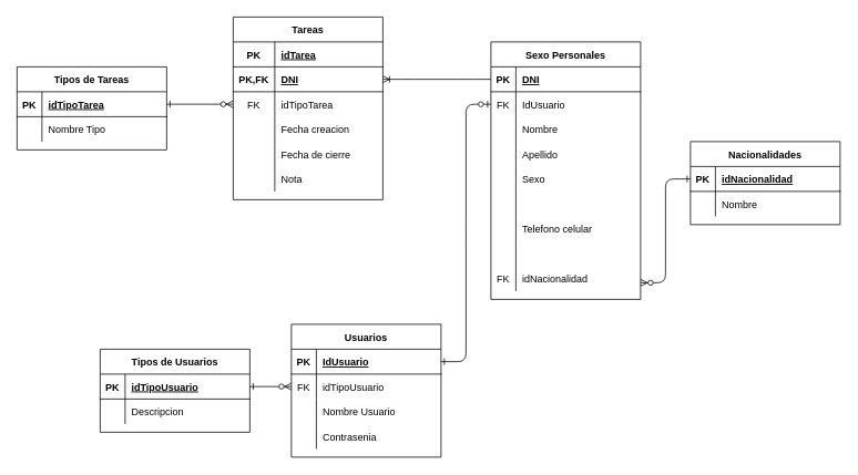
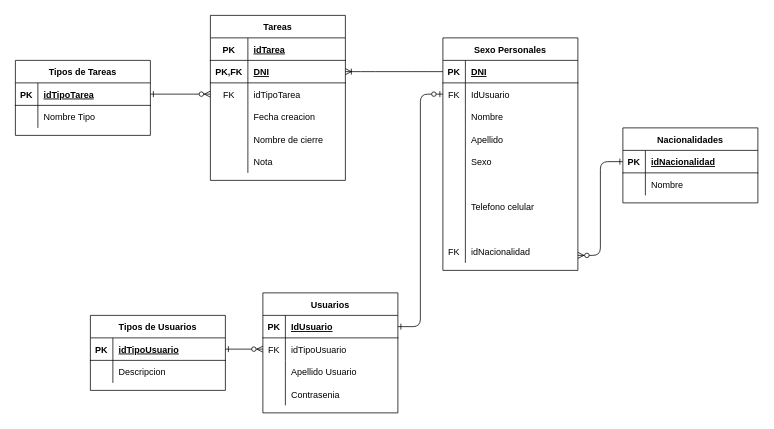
  <mxCell id="0" />
  <mxCell id="1" parent="0" />
  <mxCell id="2" value="Usuarios" style="shape=table;startSize=30;container=1;collapsible=1;childLayout=tableLayout;fixedRows=1;rowLines=0;fontStyle=1;align=center;resizeLast=1;" parent="1" vertex="1"><mxGeometry x="350" y="390" width="180" height="160" as="geometry" /></mxCell>
  <mxCell id="3" value="" style="shape=partialRectangle;collapsible=0;dropTarget=0;pointerEvents=0;fillColor=none;top=0;left=0;bottom=1;right=0;points=[[0,0.5],[1,0.5]];portConstraint=eastwest;" parent="2" vertex="1"><mxGeometry y="30" width="180" height="30" as="geometry" /></mxCell>
  <mxCell id="4" value="PK" style="shape=partialRectangle;connectable=0;fillColor=none;top=0;left=0;bottom=0;right=0;fontStyle=1;overflow=hidden;" parent="3" vertex="1"><mxGeometry width="30" height="30" as="geometry" /></mxCell>
  <mxCell id="5" value="IdUsuario" style="shape=partialRectangle;connectable=0;fillColor=none;top=0;left=0;bottom=0;right=0;align=left;spacingLeft=6;fontStyle=5;overflow=hidden;" parent="3" vertex="1"><mxGeometry x="30" width="150" height="30" as="geometry" /></mxCell>
  <mxCell id="6" value="" style="shape=partialRectangle;collapsible=0;dropTarget=0;pointerEvents=0;fillColor=none;top=0;left=0;bottom=0;right=0;points=[[0,0.5],[1,0.5]];portConstraint=eastwest;" parent="2" vertex="1"><mxGeometry y="60" width="180" height="30" as="geometry" /></mxCell>
  <mxCell id="7" value="FK" style="shape=partialRectangle;connectable=0;fillColor=none;top=0;left=0;bottom=0;right=0;editable=1;overflow=hidden;" parent="6" vertex="1"><mxGeometry width="30" height="30" as="geometry" /></mxCell>
  <mxCell id="8" value="idTipoUsuario" style="shape=partialRectangle;connectable=0;fillColor=none;top=0;left=0;bottom=0;right=0;align=left;spacingLeft=6;overflow=hidden;" parent="6" vertex="1"><mxGeometry x="30" width="150" height="30" as="geometry" /></mxCell>
  <mxCell id="9" value="" style="shape=partialRectangle;collapsible=0;dropTarget=0;pointerEvents=0;fillColor=none;top=0;left=0;bottom=0;right=0;points=[[0,0.5],[1,0.5]];portConstraint=eastwest;" parent="2" vertex="1"><mxGeometry y="90" width="180" height="30" as="geometry" /></mxCell>
  <mxCell id="10" value="" style="shape=partialRectangle;connectable=0;fillColor=none;top=0;left=0;bottom=0;right=0;editable=1;overflow=hidden;" parent="9" vertex="1"><mxGeometry width="30" height="30" as="geometry" /></mxCell>
- <mxCell id="11" value="Nombre Usuario" style="shape=partialRectangle;connectable=0;fillColor=none;top=0;left=0;bottom=0;right=0;align=left;spacingLeft=6;overflow=hidden;" parent="9" vertex="1"><mxGeometry x="30" width="150" height="30" as="geometry" /></mxCell>
+ <mxCell id="11" value="Apellido Usuario" style="shape=partialRectangle;connectable=0;fillColor=none;top=0;left=0;bottom=0;right=0;align=left;spacingLeft=6;overflow=hidden;" parent="9" vertex="1"><mxGeometry x="30" width="150" height="30" as="geometry" /></mxCell>
  <mxCell id="12" value="" style="shape=partialRectangle;collapsible=0;dropTarget=0;pointerEvents=0;fillColor=none;top=0;left=0;bottom=0;right=0;points=[[0,0.5],[1,0.5]];portConstraint=eastwest;" parent="2" vertex="1"><mxGeometry y="120" width="180" height="30" as="geometry" /></mxCell>
  <mxCell id="13" value="" style="shape=partialRectangle;connectable=0;fillColor=none;top=0;left=0;bottom=0;right=0;editable=1;overflow=hidden;" parent="12" vertex="1"><mxGeometry width="30" height="30" as="geometry" /></mxCell>
  <mxCell id="14" value="Contrasenia" style="shape=partialRectangle;connectable=0;fillColor=none;top=0;left=0;bottom=0;right=0;align=left;spacingLeft=6;overflow=hidden;" parent="12" vertex="1"><mxGeometry x="30" width="150" height="30" as="geometry" /></mxCell>
  <mxCell id="15" value="Sexo Personales" style="shape=table;startSize=30;container=1;collapsible=1;childLayout=tableLayout;fixedRows=1;rowLines=0;fontStyle=1;align=center;resizeLast=1;" parent="1" vertex="1"><mxGeometry x="590" y="50" width="180" height="310" as="geometry" /></mxCell>
  <mxCell id="16" value="" style="shape=partialRectangle;collapsible=0;dropTarget=0;pointerEvents=0;fillColor=none;top=0;left=0;bottom=1;right=0;points=[[0,0.5],[1,0.5]];portConstraint=eastwest;" parent="15" vertex="1"><mxGeometry y="30" width="180" height="30" as="geometry" /></mxCell>
  <mxCell id="17" value="PK" style="shape=partialRectangle;connectable=0;fillColor=none;top=0;left=0;bottom=0;right=0;fontStyle=1;overflow=hidden;" parent="16" vertex="1"><mxGeometry width="30" height="30" as="geometry" /></mxCell>
  <mxCell id="18" value="DNI" style="shape=partialRectangle;connectable=0;fillColor=none;top=0;left=0;bottom=0;right=0;align=left;spacingLeft=6;fontStyle=5;overflow=hidden;" parent="16" vertex="1"><mxGeometry x="30" width="150" height="30" as="geometry" /></mxCell>
  <mxCell id="19" value="" style="shape=partialRectangle;collapsible=0;dropTarget=0;pointerEvents=0;fillColor=none;top=0;left=0;bottom=0;right=0;points=[[0,0.5],[1,0.5]];portConstraint=eastwest;" parent="15" vertex="1"><mxGeometry y="60" width="180" height="30" as="geometry" /></mxCell>
  <mxCell id="20" value="FK" style="shape=partialRectangle;connectable=0;fillColor=none;top=0;left=0;bottom=0;right=0;editable=1;overflow=hidden;" parent="19" vertex="1"><mxGeometry width="30" height="30" as="geometry" /></mxCell>
  <mxCell id="21" value="IdUsuario" style="shape=partialRectangle;connectable=0;fillColor=none;top=0;left=0;bottom=0;right=0;align=left;spacingLeft=6;overflow=hidden;" parent="19" vertex="1"><mxGeometry x="30" width="150" height="30" as="geometry" /></mxCell>
  <mxCell id="22" value="" style="shape=partialRectangle;collapsible=0;dropTarget=0;pointerEvents=0;fillColor=none;top=0;left=0;bottom=0;right=0;points=[[0,0.5],[1,0.5]];portConstraint=eastwest;" parent="15" vertex="1"><mxGeometry y="90" width="180" height="30" as="geometry" /></mxCell>
  <mxCell id="23" value="" style="shape=partialRectangle;connectable=0;fillColor=none;top=0;left=0;bottom=0;right=0;editable=1;overflow=hidden;" parent="22" vertex="1"><mxGeometry width="30" height="30" as="geometry" /></mxCell>
  <mxCell id="24" value="Nombre" style="shape=partialRectangle;connectable=0;fillColor=none;top=0;left=0;bottom=0;right=0;align=left;spacingLeft=6;overflow=hidden;" parent="22" vertex="1"><mxGeometry x="30" width="150" height="30" as="geometry" /></mxCell>
  <mxCell id="25" value="" style="shape=partialRectangle;collapsible=0;dropTarget=0;pointerEvents=0;fillColor=none;top=0;left=0;bottom=0;right=0;points=[[0,0.5],[1,0.5]];portConstraint=eastwest;" parent="15" vertex="1"><mxGeometry y="120" width="180" height="30" as="geometry" /></mxCell>
  <mxCell id="26" value="" style="shape=partialRectangle;connectable=0;fillColor=none;top=0;left=0;bottom=0;right=0;editable=1;overflow=hidden;" parent="25" vertex="1"><mxGeometry width="30" height="30" as="geometry" /></mxCell>
  <mxCell id="27" value="Apellido" style="shape=partialRectangle;connectable=0;fillColor=none;top=0;left=0;bottom=0;right=0;align=left;spacingLeft=6;overflow=hidden;" parent="25" vertex="1"><mxGeometry x="30" width="150" height="30" as="geometry" /></mxCell>
  <mxCell id="28" value="" style="shape=partialRectangle;collapsible=0;dropTarget=0;pointerEvents=0;fillColor=none;top=0;left=0;bottom=0;right=0;points=[[0,0.5],[1,0.5]];portConstraint=eastwest;" parent="15" vertex="1"><mxGeometry y="150" width="180" height="30" as="geometry" /></mxCell>
  <mxCell id="29" value="" style="shape=partialRectangle;connectable=0;fillColor=none;top=0;left=0;bottom=0;right=0;editable=1;overflow=hidden;" parent="28" vertex="1"><mxGeometry width="30" height="30" as="geometry" /></mxCell>
  <mxCell id="30" value="Sexo" style="shape=partialRectangle;connectable=0;fillColor=none;top=0;left=0;bottom=0;right=0;align=left;spacingLeft=6;overflow=hidden;" parent="28" vertex="1"><mxGeometry x="30" width="150" height="30" as="geometry" /></mxCell>
  <mxCell id="31" value="" style="shape=partialRectangle;collapsible=0;dropTarget=0;pointerEvents=0;fillColor=none;top=0;left=0;bottom=0;right=0;points=[[0,0.5],[1,0.5]];portConstraint=eastwest;" parent="15" vertex="1"><mxGeometry y="180" width="180" height="30" as="geometry" /></mxCell>
  <mxCell id="32" value="" style="shape=partialRectangle;connectable=0;fillColor=none;top=0;left=0;bottom=0;right=0;editable=1;overflow=hidden;" parent="31" vertex="1"><mxGeometry width="30" height="30" as="geometry" /></mxCell>
  <mxCell id="33" value="" style="shape=partialRectangle;collapsible=0;dropTarget=0;pointerEvents=0;fillColor=none;top=0;left=0;bottom=0;right=0;points=[[0,0.5],[1,0.5]];portConstraint=eastwest;" parent="15" vertex="1"><mxGeometry y="210" width="180" height="30" as="geometry" /></mxCell>
  <mxCell id="34" value="" style="shape=partialRectangle;connectable=0;fillColor=none;top=0;left=0;bottom=0;right=0;editable=1;overflow=hidden;" parent="33" vertex="1"><mxGeometry width="30" height="30" as="geometry" /></mxCell>
  <mxCell id="35" value="Telefono celular" style="shape=partialRectangle;connectable=0;fillColor=none;top=0;left=0;bottom=0;right=0;align=left;spacingLeft=6;overflow=hidden;" parent="33" vertex="1"><mxGeometry x="30" width="150" height="30" as="geometry" /></mxCell>
  <mxCell id="36" value="" style="shape=partialRectangle;collapsible=0;dropTarget=0;pointerEvents=0;fillColor=none;top=0;left=0;bottom=0;right=0;points=[[0,0.5],[1,0.5]];portConstraint=eastwest;" parent="15" vertex="1"><mxGeometry y="240" width="180" height="30" as="geometry" /></mxCell>
  <mxCell id="37" value="" style="shape=partialRectangle;connectable=0;fillColor=none;top=0;left=0;bottom=0;right=0;editable=1;overflow=hidden;" parent="36" vertex="1"><mxGeometry width="30" height="30" as="geometry" /></mxCell>
  <mxCell id="38" value="" style="shape=partialRectangle;collapsible=0;dropTarget=0;pointerEvents=0;fillColor=none;top=0;left=0;bottom=0;right=0;points=[[0,0.5],[1,0.5]];portConstraint=eastwest;" parent="15" vertex="1"><mxGeometry y="270" width="180" height="30" as="geometry" /></mxCell>
  <mxCell id="39" value="FK" style="shape=partialRectangle;connectable=0;fillColor=none;top=0;left=0;bottom=0;right=0;editable=1;overflow=hidden;" parent="38" vertex="1"><mxGeometry width="30" height="30" as="geometry" /></mxCell>
  <mxCell id="40" value="idNacionalidad" style="shape=partialRectangle;connectable=0;fillColor=none;top=0;left=0;bottom=0;right=0;align=left;spacingLeft=6;overflow=hidden;" parent="38" vertex="1"><mxGeometry x="30" width="150" height="30" as="geometry" /></mxCell>
  <mxCell id="41" value="Nacionalidades" style="shape=table;startSize=30;container=1;collapsible=1;childLayout=tableLayout;fixedRows=1;rowLines=0;fontStyle=1;align=center;resizeLast=1;" parent="1" vertex="1"><mxGeometry x="830" y="170" width="180" height="100" as="geometry" /></mxCell>
  <mxCell id="42" value="" style="shape=partialRectangle;collapsible=0;dropTarget=0;pointerEvents=0;fillColor=none;top=0;left=0;bottom=1;right=0;points=[[0,0.5],[1,0.5]];portConstraint=eastwest;" parent="41" vertex="1"><mxGeometry y="30" width="180" height="30" as="geometry" /></mxCell>
  <mxCell id="43" value="PK" style="shape=partialRectangle;connectable=0;fillColor=none;top=0;left=0;bottom=0;right=0;fontStyle=1;overflow=hidden;" parent="42" vertex="1"><mxGeometry width="30" height="30" as="geometry" /></mxCell>
  <mxCell id="44" value="idNacionalidad" style="shape=partialRectangle;connectable=0;fillColor=none;top=0;left=0;bottom=0;right=0;align=left;spacingLeft=6;fontStyle=5;overflow=hidden;" parent="42" vertex="1"><mxGeometry x="30" width="150" height="30" as="geometry" /></mxCell>
  <mxCell id="45" value="" style="shape=partialRectangle;collapsible=0;dropTarget=0;pointerEvents=0;fillColor=none;top=0;left=0;bottom=0;right=0;points=[[0,0.5],[1,0.5]];portConstraint=eastwest;" parent="41" vertex="1"><mxGeometry y="60" width="180" height="30" as="geometry" /></mxCell>
  <mxCell id="46" value="" style="shape=partialRectangle;connectable=0;fillColor=none;top=0;left=0;bottom=0;right=0;editable=1;overflow=hidden;" parent="45" vertex="1"><mxGeometry width="30" height="30" as="geometry" /></mxCell>
  <mxCell id="47" value="Nombre" style="shape=partialRectangle;connectable=0;fillColor=none;top=0;left=0;bottom=0;right=0;align=left;spacingLeft=6;overflow=hidden;" parent="45" vertex="1"><mxGeometry x="30" width="150" height="30" as="geometry" /></mxCell>
  <mxCell id="48" value="Tipos de Usuarios" style="shape=table;startSize=30;container=1;collapsible=1;childLayout=tableLayout;fixedRows=1;rowLines=0;fontStyle=1;align=center;resizeLast=1;" parent="1" vertex="1"><mxGeometry x="120" y="420" width="180" height="100" as="geometry" /></mxCell>
  <mxCell id="49" value="" style="shape=partialRectangle;collapsible=0;dropTarget=0;pointerEvents=0;fillColor=none;top=0;left=0;bottom=1;right=0;points=[[0,0.5],[1,0.5]];portConstraint=eastwest;" parent="48" vertex="1"><mxGeometry y="30" width="180" height="30" as="geometry" /></mxCell>
  <mxCell id="50" value="PK" style="shape=partialRectangle;connectable=0;fillColor=none;top=0;left=0;bottom=0;right=0;fontStyle=1;overflow=hidden;" parent="49" vertex="1"><mxGeometry width="30" height="30" as="geometry" /></mxCell>
  <mxCell id="51" value="idTipoUsuario" style="shape=partialRectangle;connectable=0;fillColor=none;top=0;left=0;bottom=0;right=0;align=left;spacingLeft=6;fontStyle=5;overflow=hidden;" parent="49" vertex="1"><mxGeometry x="30" width="150" height="30" as="geometry" /></mxCell>
  <mxCell id="52" value="" style="shape=partialRectangle;collapsible=0;dropTarget=0;pointerEvents=0;fillColor=none;top=0;left=0;bottom=0;right=0;points=[[0,0.5],[1,0.5]];portConstraint=eastwest;" parent="48" vertex="1"><mxGeometry y="60" width="180" height="30" as="geometry" /></mxCell>
  <mxCell id="53" value="" style="shape=partialRectangle;connectable=0;fillColor=none;top=0;left=0;bottom=0;right=0;editable=1;overflow=hidden;" parent="52" vertex="1"><mxGeometry width="30" height="30" as="geometry" /></mxCell>
  <mxCell id="54" value="Descripcion" style="shape=partialRectangle;connectable=0;fillColor=none;top=0;left=0;bottom=0;right=0;align=left;spacingLeft=6;overflow=hidden;" parent="52" vertex="1"><mxGeometry x="30" width="150" height="30" as="geometry" /></mxCell>
  <mxCell id="55" value="Tareas" style="shape=table;startSize=30;container=1;collapsible=1;childLayout=tableLayout;fixedRows=1;rowLines=0;fontStyle=1;align=center;resizeLast=1;" parent="1" vertex="1"><mxGeometry x="280" y="20" width="180" height="220" as="geometry" /></mxCell>
  <mxCell id="56" value="" style="shape=partialRectangle;collapsible=0;dropTarget=0;pointerEvents=0;fillColor=none;top=0;left=0;bottom=1;right=0;points=[[0,0.5],[1,0.5]];portConstraint=eastwest;" parent="55" vertex="1"><mxGeometry y="30" width="180" height="30" as="geometry" /></mxCell>
  <mxCell id="57" value="PK" style="shape=partialRectangle;connectable=0;fillColor=none;top=0;left=0;bottom=0;right=0;fontStyle=1;overflow=hidden;" parent="56" vertex="1"><mxGeometry width="50" height="30" as="geometry" /></mxCell>
  <mxCell id="58" value="idTarea" style="shape=partialRectangle;connectable=0;fillColor=none;top=0;left=0;bottom=0;right=0;align=left;spacingLeft=6;fontStyle=5;overflow=hidden;" parent="56" vertex="1"><mxGeometry x="50" width="130" height="30" as="geometry" /></mxCell>
  <mxCell id="59" value="" style="shape=partialRectangle;collapsible=0;dropTarget=0;pointerEvents=0;fillColor=none;top=0;left=0;bottom=1;right=0;points=[[0,0.5],[1,0.5]];portConstraint=eastwest;" parent="55" vertex="1"><mxGeometry y="60" width="180" height="30" as="geometry" /></mxCell>
  <mxCell id="60" value="PK,FK" style="shape=partialRectangle;connectable=0;fillColor=none;top=0;left=0;bottom=0;right=0;fontStyle=1;overflow=hidden;" parent="59" vertex="1"><mxGeometry width="50" height="30" as="geometry" /></mxCell>
  <mxCell id="61" value="DNI" style="shape=partialRectangle;connectable=0;fillColor=none;top=0;left=0;bottom=0;right=0;align=left;spacingLeft=6;fontStyle=5;overflow=hidden;" parent="59" vertex="1"><mxGeometry x="50" width="130" height="30" as="geometry" /></mxCell>
  <mxCell id="62" value="" style="shape=partialRectangle;collapsible=0;dropTarget=0;pointerEvents=0;fillColor=none;top=0;left=0;bottom=0;right=0;points=[[0,0.5],[1,0.5]];portConstraint=eastwest;" parent="55" vertex="1"><mxGeometry y="90" width="180" height="30" as="geometry" /></mxCell>
  <mxCell id="63" value="FK" style="shape=partialRectangle;connectable=0;fillColor=none;top=0;left=0;bottom=0;right=0;editable=1;overflow=hidden;" parent="62" vertex="1"><mxGeometry width="50" height="30" as="geometry" /></mxCell>
  <mxCell id="64" value="idTipoTarea" style="shape=partialRectangle;connectable=0;fillColor=none;top=0;left=0;bottom=0;right=0;align=left;spacingLeft=6;overflow=hidden;" parent="62" vertex="1"><mxGeometry x="50" width="130" height="30" as="geometry" /></mxCell>
  <mxCell id="65" value="" style="shape=partialRectangle;collapsible=0;dropTarget=0;pointerEvents=0;fillColor=none;top=0;left=0;bottom=0;right=0;points=[[0,0.5],[1,0.5]];portConstraint=eastwest;" parent="55" vertex="1"><mxGeometry y="120" width="180" height="30" as="geometry" /></mxCell>
  <mxCell id="66" value="" style="shape=partialRectangle;connectable=0;fillColor=none;top=0;left=0;bottom=0;right=0;editable=1;overflow=hidden;" parent="65" vertex="1"><mxGeometry width="50" height="30" as="geometry" /></mxCell>
  <mxCell id="67" value="Fecha creacion" style="shape=partialRectangle;connectable=0;fillColor=none;top=0;left=0;bottom=0;right=0;align=left;spacingLeft=6;overflow=hidden;" parent="65" vertex="1"><mxGeometry x="50" width="130" height="30" as="geometry" /></mxCell>
  <mxCell id="68" value="" style="shape=partialRectangle;collapsible=0;dropTarget=0;pointerEvents=0;fillColor=none;top=0;left=0;bottom=0;right=0;points=[[0,0.5],[1,0.5]];portConstraint=eastwest;" parent="55" vertex="1"><mxGeometry y="150" width="180" height="30" as="geometry" /></mxCell>
  <mxCell id="69" value="" style="shape=partialRectangle;connectable=0;fillColor=none;top=0;left=0;bottom=0;right=0;editable=1;overflow=hidden;" parent="68" vertex="1"><mxGeometry width="50" height="30" as="geometry" /></mxCell>
- <mxCell id="70" value="Fecha de cierre" style="shape=partialRectangle;connectable=0;fillColor=none;top=0;left=0;bottom=0;right=0;align=left;spacingLeft=6;overflow=hidden;" parent="68" vertex="1"><mxGeometry x="50" width="130" height="30" as="geometry" /></mxCell>
+ <mxCell id="70" value="Nombre de cierre" style="shape=partialRectangle;connectable=0;fillColor=none;top=0;left=0;bottom=0;right=0;align=left;spacingLeft=6;overflow=hidden;" parent="68" vertex="1"><mxGeometry x="50" width="130" height="30" as="geometry" /></mxCell>
  <mxCell id="71" value="" style="shape=partialRectangle;collapsible=0;dropTarget=0;pointerEvents=0;fillColor=none;top=0;left=0;bottom=0;right=0;points=[[0,0.5],[1,0.5]];portConstraint=eastwest;" parent="55" vertex="1"><mxGeometry y="180" width="180" height="30" as="geometry" /></mxCell>
  <mxCell id="72" value="" style="shape=partialRectangle;connectable=0;fillColor=none;top=0;left=0;bottom=0;right=0;editable=1;overflow=hidden;" parent="71" vertex="1"><mxGeometry width="50" height="30" as="geometry" /></mxCell>
  <mxCell id="73" value="Nota" style="shape=partialRectangle;connectable=0;fillColor=none;top=0;left=0;bottom=0;right=0;align=left;spacingLeft=6;overflow=hidden;" parent="71" vertex="1"><mxGeometry x="50" width="130" height="30" as="geometry" /></mxCell>
  <mxCell id="74" value="Tipos de Tareas" style="shape=table;startSize=30;container=1;collapsible=1;childLayout=tableLayout;fixedRows=1;rowLines=0;fontStyle=1;align=center;resizeLast=1;" parent="1" vertex="1"><mxGeometry x="20" y="80" width="180" height="100" as="geometry" /></mxCell>
  <mxCell id="75" value="" style="shape=partialRectangle;collapsible=0;dropTarget=0;pointerEvents=0;fillColor=none;top=0;left=0;bottom=1;right=0;points=[[0,0.5],[1,0.5]];portConstraint=eastwest;" parent="74" vertex="1"><mxGeometry y="30" width="180" height="30" as="geometry" /></mxCell>
  <mxCell id="76" value="PK" style="shape=partialRectangle;connectable=0;fillColor=none;top=0;left=0;bottom=0;right=0;fontStyle=1;overflow=hidden;" parent="75" vertex="1"><mxGeometry width="30" height="30" as="geometry" /></mxCell>
  <mxCell id="77" value="idTipoTarea" style="shape=partialRectangle;connectable=0;fillColor=none;top=0;left=0;bottom=0;right=0;align=left;spacingLeft=6;fontStyle=5;overflow=hidden;" parent="75" vertex="1"><mxGeometry x="30" width="150" height="30" as="geometry" /></mxCell>
  <mxCell id="78" value="" style="shape=partialRectangle;collapsible=0;dropTarget=0;pointerEvents=0;fillColor=none;top=0;left=0;bottom=0;right=0;points=[[0,0.5],[1,0.5]];portConstraint=eastwest;" parent="74" vertex="1"><mxGeometry y="60" width="180" height="30" as="geometry" /></mxCell>
  <mxCell id="79" value="" style="shape=partialRectangle;connectable=0;fillColor=none;top=0;left=0;bottom=0;right=0;editable=1;overflow=hidden;" parent="78" vertex="1"><mxGeometry width="30" height="30" as="geometry" /></mxCell>
  <mxCell id="80" value="Nombre Tipo" style="shape=partialRectangle;connectable=0;fillColor=none;top=0;left=0;bottom=0;right=0;align=left;spacingLeft=6;overflow=hidden;" parent="78" vertex="1"><mxGeometry x="30" width="150" height="30" as="geometry" /></mxCell>
  <mxCell id="81" style="edgeStyle=orthogonalEdgeStyle;rounded=1;orthogonalLoop=1;jettySize=auto;html=1;endArrow=ERzeroToMany;endFill=1;startArrow=ERone;startFill=0;exitX=1;exitY=0.5;exitDx=0;exitDy=0;entryX=0;entryY=0.5;entryDx=0;entryDy=0;" parent="1" source="75" target="62" edge="1"><mxGeometry relative="1" as="geometry"><mxPoint y="190" as="targetPoint" x="300" /><Array as="points" /><mxPoint x="220" y="160" as="sourcePoint" /></mxGeometry></mxCell>
  <mxCell id="82" style="edgeStyle=orthogonalEdgeStyle;rounded=1;orthogonalLoop=1;jettySize=auto;html=1;endArrow=ERzeroToMany;endFill=1;startArrow=ERone;startFill=0;exitX=1;exitY=0.5;exitDx=0;exitDy=0;entryX=0;entryY=0.5;entryDx=0;entryDy=0;" parent="1" source="49" target="6" edge="1"><mxGeometry relative="1" as="geometry"><mxPoint x="510" y="500" as="targetPoint" /><Array as="points" /><mxPoint x="430" y="470" as="sourcePoint" /></mxGeometry></mxCell>
  <mxCell id="83" value="" style="edgeStyle=entityRelationEdgeStyle;fontSize=12;html=1;endArrow=ERoneToMany;entryX=1;entryY=0.5;entryDx=0;entryDy=0;exitX=0;exitY=0.5;exitDx=0;exitDy=0;" parent="1" source="16" target="59" edge="1"><mxGeometry width="100" height="100" relative="1" as="geometry"><mxPoint x="550" y="20" as="sourcePoint" /><mxPoint x="470" y="160" as="targetPoint" /></mxGeometry></mxCell>
  <mxCell id="84" value="" style="edgeStyle=entityRelationEdgeStyle;fontSize=12;html=1;endArrow=ERzeroToMany;endFill=1;exitX=0;exitY=0.5;exitDx=0;exitDy=0;entryX=1;entryY=0.667;entryDx=0;entryDy=0;entryPerimeter=0;startArrow=ERone;startFill=0;" parent="1" source="42" target="38" edge="1"><mxGeometry width="100" height="100" relative="1" as="geometry"><mxPoint x="790" y="255" as="sourcePoint" /><mxPoint x="890" y="155" as="targetPoint" /></mxGeometry></mxCell>
  <mxCell id="85" value="" style="edgeStyle=entityRelationEdgeStyle;fontSize=12;html=1;endArrow=ERzeroToOne;startArrow=ERone;entryX=0;entryY=0.5;entryDx=0;entryDy=0;exitX=1;exitY=0.5;exitDx=0;exitDy=0;startFill=0;" parent="1" source="3" target="19" edge="1"><mxGeometry width="100" height="100" relative="1" as="geometry"><mxPoint x="370" y="260" as="sourcePoint" /><mxPoint x="470" y="160" as="targetPoint" /></mxGeometry></mxCell>
